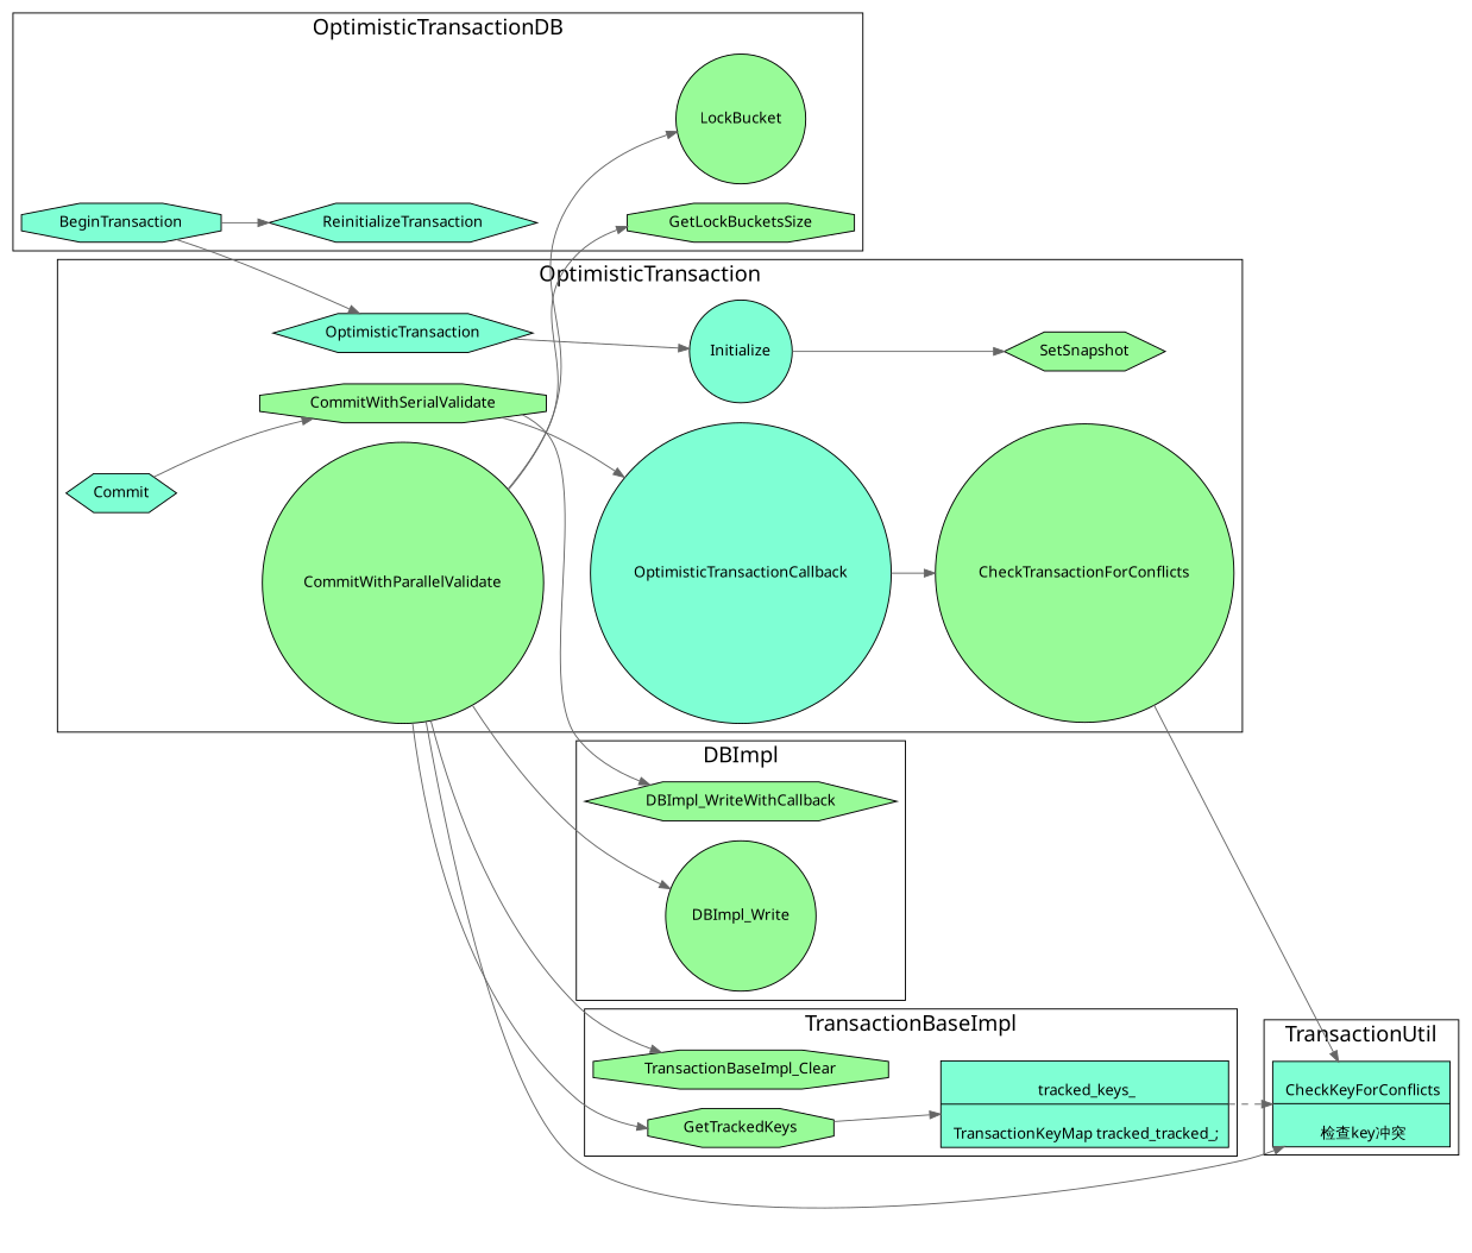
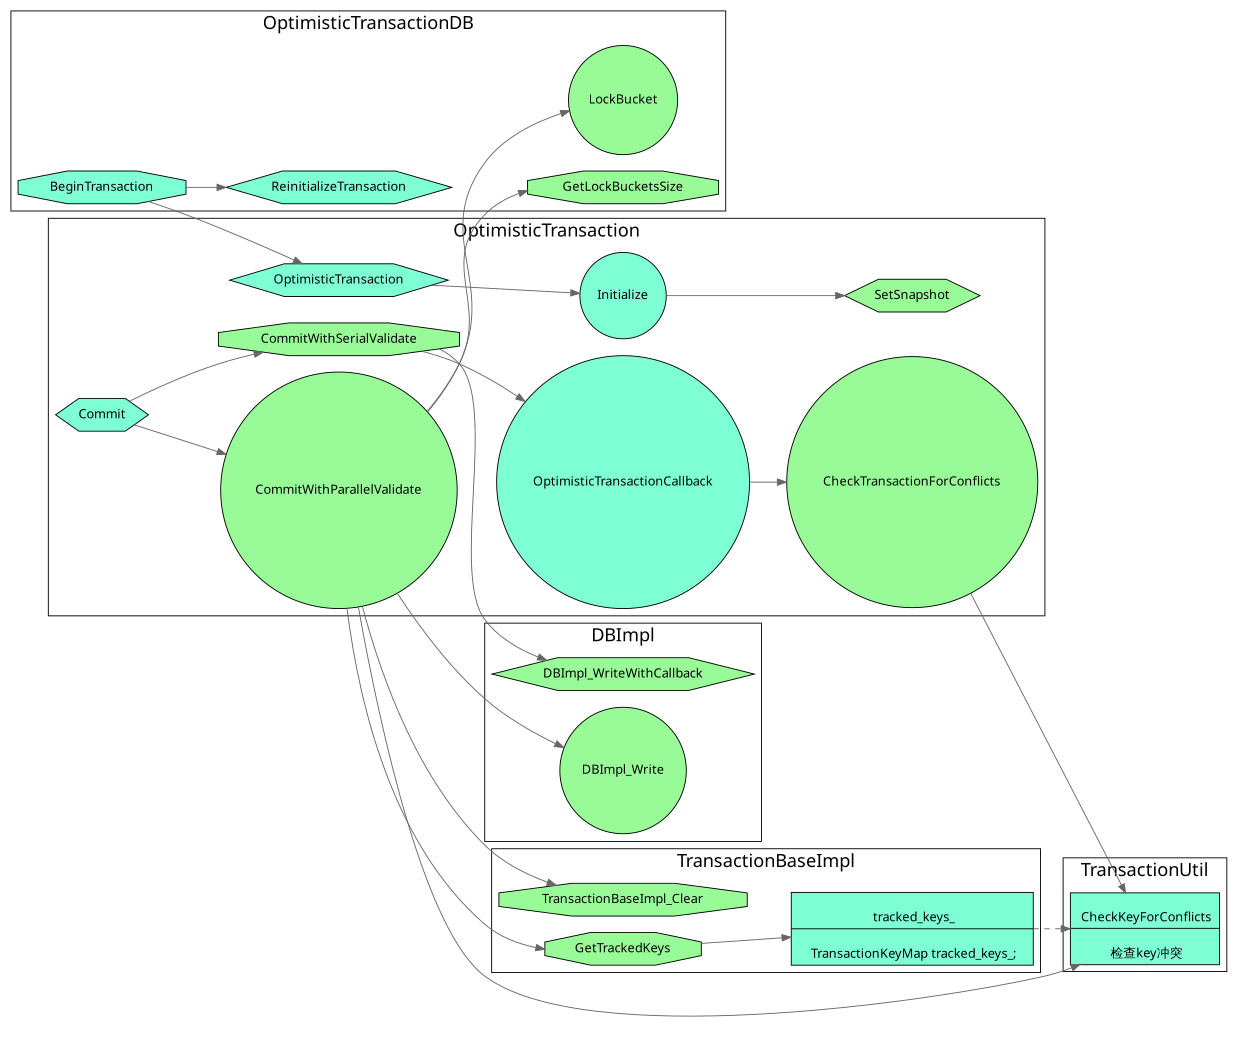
  digraph {
    fontname="Noto Sans"
    newrank=true
    rankdir=LR
    node [fillcolor=palegreen fontname="Noto Sans" shape=circle style=filled]
    edge [color=gray40 fontname="Noto Sans"]
    BeginTransaction [fillcolor=aquamarine shape=octagon]
    ReinitializeTransaction [fillcolor=aquamarine shape=hexagon]
    GetLockBucketsSize [shape=octagon]
    LockBucket
    DBImpl_Write
    DBImpl_WriteWithCallback [shape=hexagon]
-   n7 [fillcolor=aquamarine label="{{\n        tracked_keys_|\n          TransactionKeyMap tracked_tracked_;\n      }}" shape=record]
+   n7 [fillcolor=aquamarine label="{{\n        tracked_keys_|\n          TransactionKeyMap tracked_keys_;\n      }}" shape=record]
    GetTrackedKeys [shape=octagon]
    TransactionBaseImpl_Clear [shape=octagon]
    n10 [fillcolor=aquamarine label="{{\n        CheckKeyForConflicts|\n        检查key冲突\n      }}" shape=record]
    OptimisticTransactionCallback [fillcolor=aquamarine]
    OptimisticTransaction [fillcolor=aquamarine shape=hexagon]
    Initialize [fillcolor=aquamarine]
    SetSnapshot [shape=hexagon]
    Commit [fillcolor=aquamarine shape=hexagon]
    CommitWithParallelValidate
    CommitWithSerialValidate [shape=octagon]
    CheckTransactionForConflicts
    subgraph cluster_1 {
      fontsize=20
      label=OptimisticTransactionDB
      BeginTransaction
      ReinitializeTransaction
      GetLockBucketsSize
      LockBucket
    }
    subgraph cluster_2 {
      fontsize=20
      label=DBImpl
      DBImpl_Write
      DBImpl_WriteWithCallback
    }
    subgraph cluster_3 {
      fontsize=20
      label=TransactionBaseImpl
      n7
      GetTrackedKeys
      TransactionBaseImpl_Clear
    }
    subgraph cluster_4 {
      fontsize=20
      label=TransactionUtil
      n10
    }
    subgraph cluster_5 {
      fontsize=20
      label=OptimisticTransaction
      OptimisticTransactionCallback
      OptimisticTransaction
      Initialize
      SetSnapshot
      Commit
      CommitWithParallelValidate
      CommitWithSerialValidate
      CheckTransactionForConflicts
    }
    BeginTransaction -> ReinitializeTransaction
    BeginTransaction -> OptimisticTransaction
    n7 -> n10 [style=dashed]
    GetTrackedKeys -> n7
    OptimisticTransactionCallback -> CheckTransactionForConflicts
    OptimisticTransaction -> Initialize
    Initialize -> SetSnapshot
+   Commit -> CommitWithParallelValidate
    Commit -> CommitWithSerialValidate
    CommitWithParallelValidate -> GetLockBucketsSize
    CommitWithParallelValidate -> LockBucket
    CommitWithParallelValidate -> DBImpl_Write
    CommitWithParallelValidate -> GetTrackedKeys
    CommitWithParallelValidate -> TransactionBaseImpl_Clear
    CommitWithParallelValidate -> n10
    CommitWithSerialValidate -> DBImpl_WriteWithCallback
    CommitWithSerialValidate -> OptimisticTransactionCallback
    CheckTransactionForConflicts -> n10
  }
